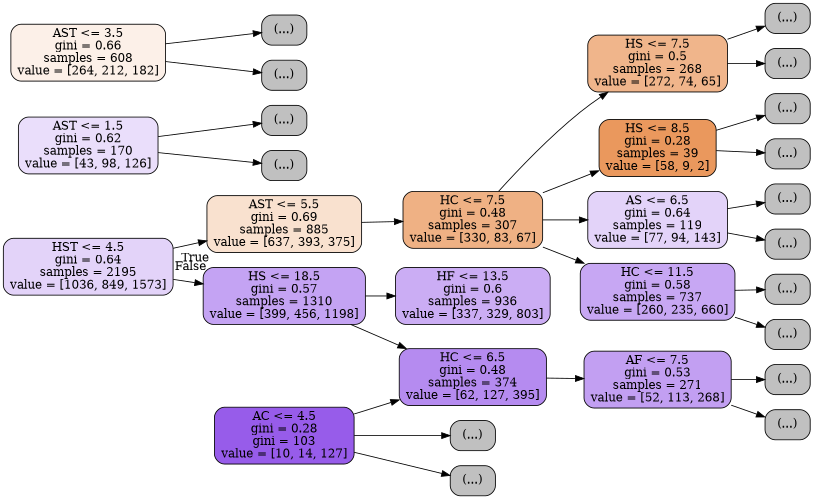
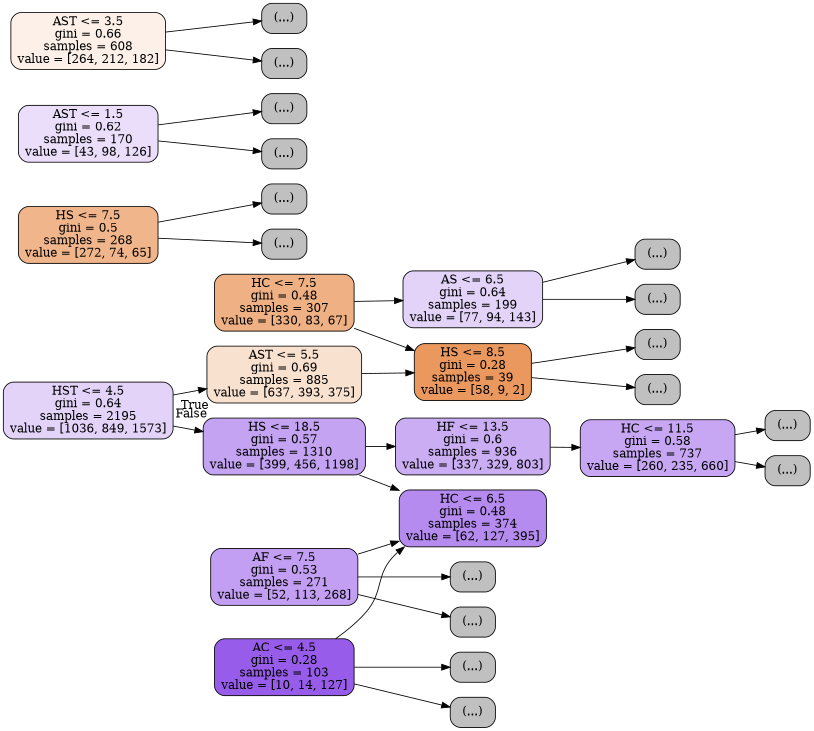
  digraph {
    fontname="DejaVu Serif"
    rankdir=LR
    node [color=black fillcolor="#C0C0C0" fontname="DejaVu Serif" shape=box style="filled, rounded"]
    edge [fontname="DejaVu Serif"]
    n1 [fillcolor="#e3d3f9" label="HST <= 4.5\ngini = 0.64\nsamples = 2195\nvalue = [1036, 849, 1573]"]
    n2 [fillcolor="#f9e1cf" label="AST <= 5.5\ngini = 0.69\nsamples = 885\nvalue = [637, 393, 375]"]
    n3 [fillcolor="#c4a3f3" label="HS <= 18.5\ngini = 0.57\nsamples = 1310\nvalue = [399, 456, 1198]"]
    n4 [fillcolor="#efb184" label="HC <= 7.5\ngini = 0.48\nsamples = 307\nvalue = [330, 83, 67]"]
    n5 [fillcolor="#cbadf4" label="HF <= 13.5\ngini = 0.6\nsamples = 936\nvalue = [337, 329, 803]"]
    n6 [fillcolor="#b58bf0" label="HC <= 6.5\ngini = 0.48\nsamples = 374\nvalue = [62, 127, 395]"]
    n7 [fillcolor="#f0b58b" label="HS <= 7.5\ngini = 0.5\nsamples = 268\nvalue = [272, 74, 65]"]
    n8 [fillcolor="#ea985d" label="HS <= 8.5\ngini = 0.28\nsamples = 39\nvalue = [58, 9, 2]"]
-   n9 [fillcolor="#e3d3f9" label="AS <= 6.5\ngini = 0.64\nsamples = 119\nvalue = [77, 94, 143]"]
+   n9 [fillcolor="#e3d3f9" label="AS <= 6.5\ngini = 0.64\nsamples = 199\nvalue = [77, 94, 143]"]
    n10 [fillcolor="#eadefb" label="AST <= 1.5\ngini = 0.62\nsamples = 170\nvalue = [43, 98, 126]"]
    n11 [label="(...)"]
    n12 [label="(...)"]
    n13 [fillcolor="#fcf0e8" label="AST <= 3.5\ngini = 0.66\nsamples = 608\nvalue = [264, 212, 182]"]
    n14 [label="(...)"]
    n15 [label="(...)"]
    n16 [label="(...)"]
    n17 [label="(...)"]
    n18 [label="(...)"]
    n19 [label="(...)"]
    n20 [fillcolor="#c7a7f3" label="HC <= 11.5\ngini = 0.58\nsamples = 737\nvalue = [260, 235, 660]"]
    n21 [fillcolor="#c29ff2" label="AF <= 7.5\ngini = 0.53\nsamples = 271\nvalue = [52, 113, 268]"]
    n22 [label="(...)"]
    n23 [label="(...)"]
    n24 [label="(...)"]
    n25 [label="(...)"]
-   n26 [fillcolor="#975cea" label="AC <= 4.5\ngini = 0.28\ngini = 103\nvalue = [10, 14, 127]"]
+   n26 [fillcolor="#975cea" label="AC <= 4.5\ngini = 0.28\nsamples = 103\nvalue = [10, 14, 127]"]
    n27 [label="(...)"]
    n28 [label="(...)"]
    n29 [label="(...)"]
    n30 [label="(...)"]
    n1 -> n2 [headlabel=True labelangle=45 labeldistance=2.5]
    n1 -> n3 [headlabel=False labelangle=-45 labeldistance=2.5]
-   n2 -> n4
+   n2 -> n8
    n3 -> n5
    n3 -> n6
-   n4 -> n7
    n4 -> n8
    n4 -> n9
-   n4 -> n20
-   n6 -> n21
+   n5 -> n20
+   n21 -> n6
    n7 -> n16
    n7 -> n17
    n8 -> n18
    n8 -> n19
    n9 -> n24
    n9 -> n25
    n10 -> n11
    n10 -> n12
    n13 -> n14
    n13 -> n15
    n20 -> n22
    n20 -> n23
    n21 -> n29
    n21 -> n30
    n26 -> n6
    n26 -> n27
    n26 -> n28
  }
